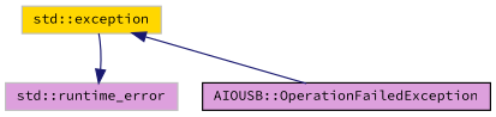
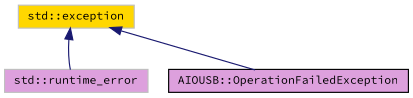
  digraph {
    fontname="Source Code Pro"
    node [color=grey75 fillcolor=plum fontname="Source Code Pro" fontsize=10 shape=record style=filled]
    edge [color=midnightblue dir=back fontname="Source Code Pro" fontsize=10 labelfontname=FreeSans labelfontsize=10 style=solid]
    n1 [color=black fontcolor=black height=0.2 label="AIOUSB::OperationFailedException" width=0.4]
    n2 [height=0.2 label="std::runtime_error" width=0.4]
    n3 [fillcolor=gold height=0.2 label="std::exception" width=0.4]
    n3 -> n1
-   n2 -> n3
+   n3 -> n2
  }
